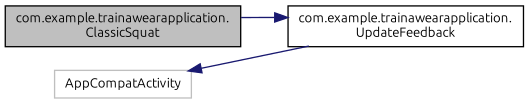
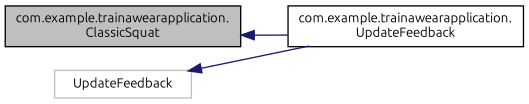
  digraph {
    fontname=Ubuntu
    rankdir=LR
    node [color=black fillcolor=white fontname=Ubuntu fontsize=10 shape=record style=filled]
    edge [color=midnightblue dir=back fontname=Ubuntu fontsize=10 labelfontname=Helvetica labelfontsize=10 style=solid]
    n1 [fillcolor=grey75 fontcolor=black height=0.2 label="com.example.trainawearapplication.\lClassicSquat" width=0.4]
-   n2 [color=grey75 height=0.2 label=AppCompatActivity width=0.4]
+   n2 [color=grey75 height=0.2 label=UpdateFeedback width=0.4]
    n3 [height=0.2 label="com.example.trainawearapplication.\lUpdateFeedback" width=0.4]
    n2 -> n3
-   n3 -> n1
+   n1 -> n3
  }
